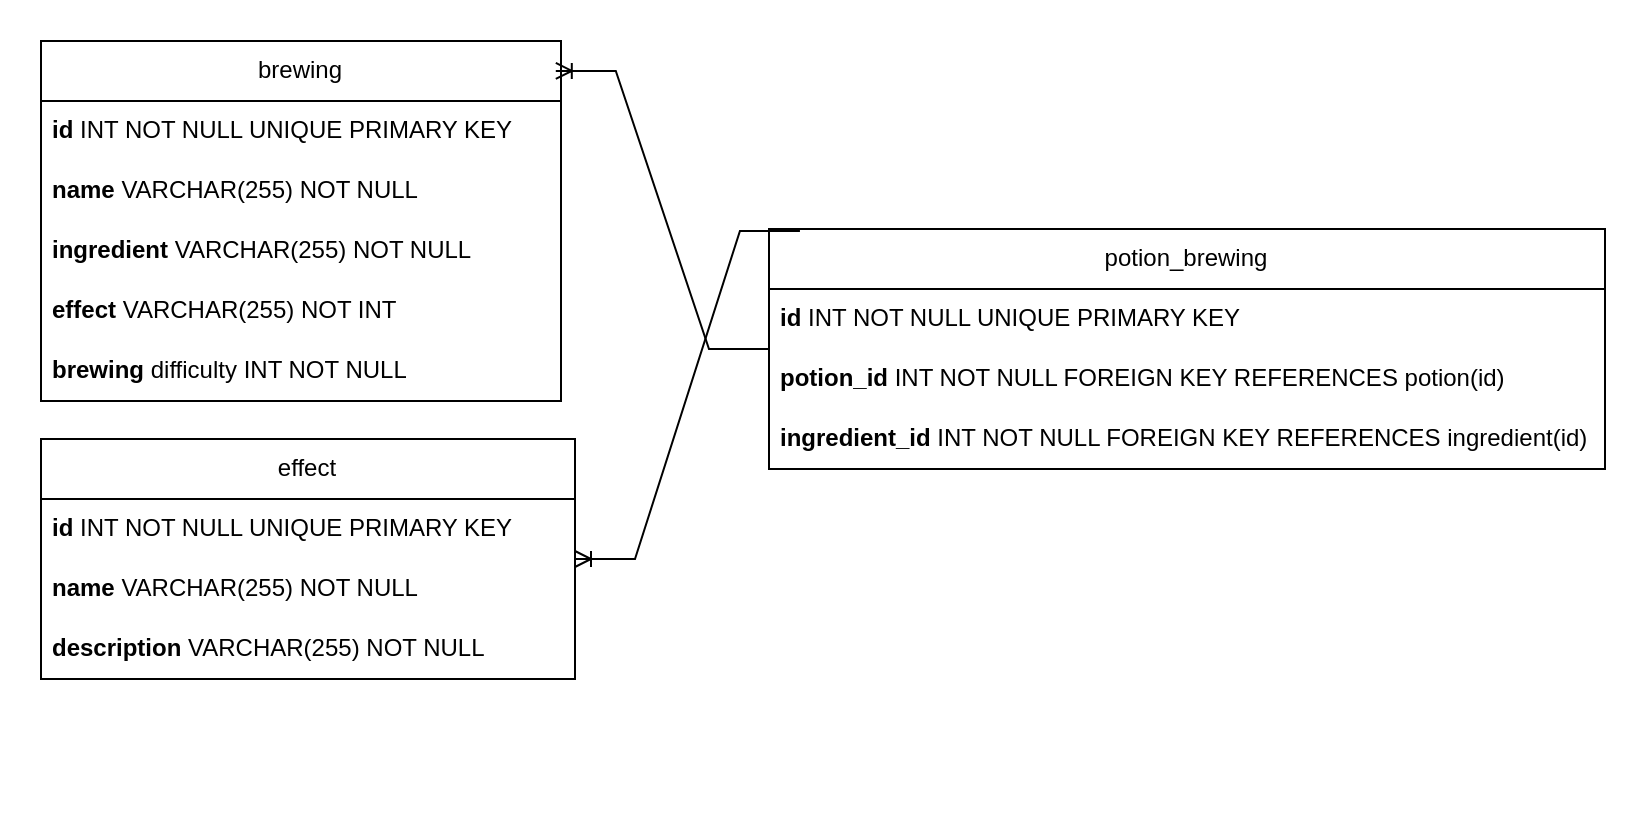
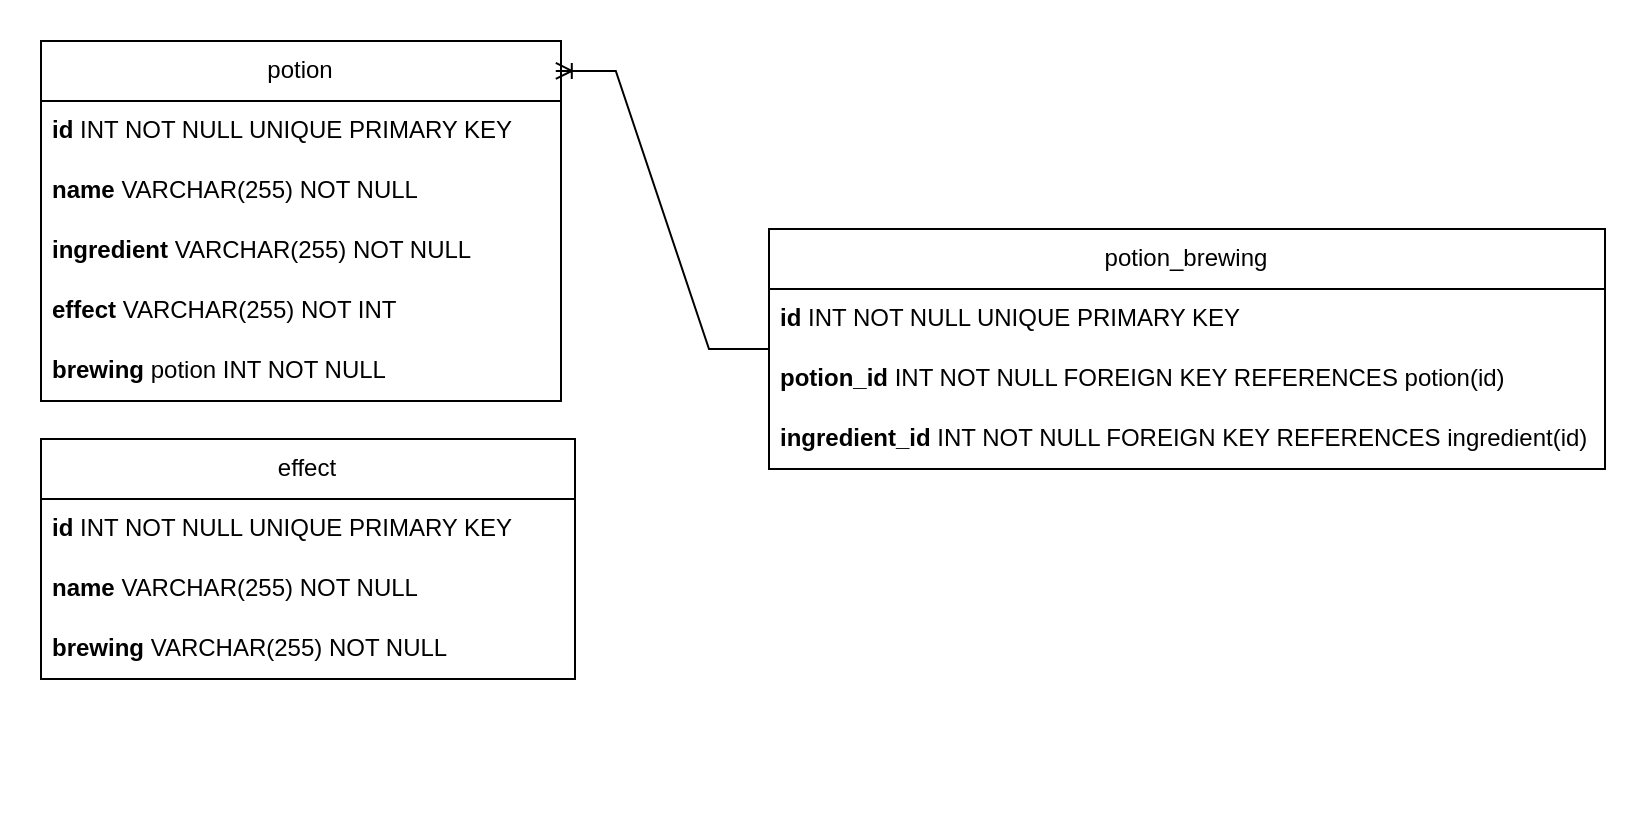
  <mxCell id="0" />
  <mxCell id="1" parent="0" />
- <mxCell id="2" value="brewing" style="swimlane;fontStyle=0;childLayout=stackLayout;horizontal=1;startSize=30;horizontalStack=0;resizeParent=1;resizeParentMax=0;resizeLast=0;collapsible=1;marginBottom=0;whiteSpace=wrap;html=1;" vertex="1" parent="1"><mxGeometry x="20" y="20" width="260" height="180" as="geometry"><mxRectangle x="130" y="360" width="60" height="30" as="alternateBounds" /></mxGeometry></mxCell>
+ <mxCell id="2" value="potion" style="swimlane;fontStyle=0;childLayout=stackLayout;horizontal=1;startSize=30;horizontalStack=0;resizeParent=1;resizeParentMax=0;resizeLast=0;collapsible=1;marginBottom=0;whiteSpace=wrap;html=1;" vertex="1" parent="1"><mxGeometry x="20" y="20" width="260" height="180" as="geometry"><mxRectangle x="130" y="360" width="60" height="30" as="alternateBounds" /></mxGeometry></mxCell>
  <mxCell id="3" value="&lt;b&gt;id&lt;/b&gt; INT NOT NULL UNIQUE PRIMARY KEY" style="text;strokeColor=none;fillColor=none;align=left;verticalAlign=middle;spacingLeft=4;spacingRight=4;overflow=hidden;points=[[0,0.5],[1,0.5]];portConstraint=eastwest;rotatable=0;whiteSpace=wrap;html=1;" vertex="1" parent="2"><mxGeometry y="30" width="260" height="30" as="geometry" /></mxCell>
  <mxCell id="4" value="&lt;b&gt;name&lt;/b&gt; VARCHAR(255) NOT NULL" style="text;strokeColor=none;fillColor=none;align=left;verticalAlign=middle;spacingLeft=4;spacingRight=4;overflow=hidden;points=[[0,0.5],[1,0.5]];portConstraint=eastwest;rotatable=0;whiteSpace=wrap;html=1;" vertex="1" parent="2"><mxGeometry y="60" width="260" height="30" as="geometry" /></mxCell>
  <mxCell id="5" value="&lt;b&gt;ingredient&lt;/b&gt; VARCHAR(255) NOT NULL" style="text;strokeColor=none;fillColor=none;align=left;verticalAlign=middle;spacingLeft=4;spacingRight=4;overflow=hidden;points=[[0,0.5],[1,0.5]];portConstraint=eastwest;rotatable=0;whiteSpace=wrap;html=1;" vertex="1" parent="2"><mxGeometry y="90" width="260" height="30" as="geometry" /></mxCell>
  <mxCell id="6" value="&lt;b&gt;effect&lt;/b&gt; VARCHAR(255) NOT INT" style="text;strokeColor=none;fillColor=none;align=left;verticalAlign=middle;spacingLeft=4;spacingRight=4;overflow=hidden;points=[[0,0.5],[1,0.5]];portConstraint=eastwest;rotatable=0;whiteSpace=wrap;html=1;" vertex="1" parent="2"><mxGeometry y="120" width="260" height="30" as="geometry" /></mxCell>
- <mxCell id="7" value="&lt;b&gt;brewing&lt;/b&gt; difficulty INT NOT NULL" style="text;strokeColor=none;fillColor=none;align=left;verticalAlign=middle;spacingLeft=4;spacingRight=4;overflow=hidden;points=[[0,0.5],[1,0.5]];portConstraint=eastwest;rotatable=0;whiteSpace=wrap;html=1;" vertex="1" parent="2"><mxGeometry y="150" width="260" height="30" as="geometry" /></mxCell>
+ <mxCell id="7" value="&lt;b&gt;brewing&lt;/b&gt; potion INT NOT NULL" style="text;strokeColor=none;fillColor=none;align=left;verticalAlign=middle;spacingLeft=4;spacingRight=4;overflow=hidden;points=[[0,0.5],[1,0.5]];portConstraint=eastwest;rotatable=0;whiteSpace=wrap;html=1;" vertex="1" parent="2"><mxGeometry y="150" width="260" height="30" as="geometry" /></mxCell>
  <mxCell id="8" value="potion_brewing" style="swimlane;fontStyle=0;childLayout=stackLayout;horizontal=1;startSize=30;horizontalStack=0;resizeParent=1;resizeParentMax=0;resizeLast=0;collapsible=1;marginBottom=0;whiteSpace=wrap;html=1;" vertex="1" parent="1"><mxGeometry x="384" y="114" width="418" height="120" as="geometry"><mxRectangle x="130" y="360" width="60" height="30" as="alternateBounds" /></mxGeometry></mxCell>
  <mxCell id="9" value="&lt;b&gt;id&lt;/b&gt; INT NOT NULL UNIQUE PRIMARY KEY" style="text;strokeColor=none;fillColor=none;align=left;verticalAlign=middle;spacingLeft=4;spacingRight=4;overflow=hidden;points=[[0,0.5],[1,0.5]];portConstraint=eastwest;rotatable=0;whiteSpace=wrap;html=1;" vertex="1" parent="8"><mxGeometry y="30" width="418" height="30" as="geometry" /></mxCell>
  <mxCell id="10" value="&lt;b&gt;potion_id&lt;/b&gt; INT NOT NULL FOREIGN KEY REFERENCES potion(id)" style="text;strokeColor=none;fillColor=none;align=left;verticalAlign=middle;spacingLeft=4;spacingRight=4;overflow=hidden;points=[[0,0.5],[1,0.5]];portConstraint=eastwest;rotatable=0;whiteSpace=wrap;html=1;" vertex="1" parent="8"><mxGeometry y="60" width="418" height="30" as="geometry" /></mxCell>
  <mxCell id="11" value="&lt;b&gt;ingredient_id&lt;/b&gt; INT NOT NULL FOREIGN KEY REFERENCES ingredient(id)" style="text;strokeColor=none;fillColor=none;align=left;verticalAlign=middle;spacingLeft=4;spacingRight=4;overflow=hidden;points=[[0,0.5],[1,0.5]];portConstraint=eastwest;rotatable=0;whiteSpace=wrap;html=1;" vertex="1" parent="8"><mxGeometry y="90" width="418" height="30" as="geometry" /></mxCell>
  <mxCell id="12" value="effect" style="swimlane;fontStyle=0;childLayout=stackLayout;horizontal=1;startSize=30;horizontalStack=0;resizeParent=1;resizeParentMax=0;resizeLast=0;collapsible=1;marginBottom=0;whiteSpace=wrap;html=1;" vertex="1" parent="1"><mxGeometry x="20" y="219" width="267" height="120" as="geometry"><mxRectangle x="130" y="360" width="60" height="30" as="alternateBounds" /></mxGeometry></mxCell>
  <mxCell id="13" value="&lt;b&gt;id&lt;/b&gt; INT NOT NULL UNIQUE PRIMARY KEY" style="text;strokeColor=none;fillColor=none;align=left;verticalAlign=middle;spacingLeft=4;spacingRight=4;overflow=hidden;points=[[0,0.5],[1,0.5]];portConstraint=eastwest;rotatable=0;whiteSpace=wrap;html=1;" vertex="1" parent="12"><mxGeometry y="30" width="267" height="30" as="geometry" /></mxCell>
  <mxCell id="14" value="&lt;b&gt;name&lt;/b&gt; VARCHAR(255) NOT NULL" style="text;strokeColor=none;fillColor=none;align=left;verticalAlign=middle;spacingLeft=4;spacingRight=4;overflow=hidden;points=[[0,0.5],[1,0.5]];portConstraint=eastwest;rotatable=0;whiteSpace=wrap;html=1;" vertex="1" parent="12"><mxGeometry y="60" width="267" height="30" as="geometry" /></mxCell>
- <mxCell id="15" value="&lt;b&gt;description&lt;/b&gt; VARCHAR(255) NOT NULL" style="text;strokeColor=none;fillColor=none;align=left;verticalAlign=middle;spacingLeft=4;spacingRight=4;overflow=hidden;points=[[0,0.5],[1,0.5]];portConstraint=eastwest;rotatable=0;whiteSpace=wrap;html=1;" vertex="1" parent="12"><mxGeometry y="90" width="267" height="30" as="geometry" /></mxCell>
+ <mxCell id="15" value="&lt;b&gt;brewing&lt;/b&gt; VARCHAR(255) NOT NULL" style="text;strokeColor=none;fillColor=none;align=left;verticalAlign=middle;spacingLeft=4;spacingRight=4;overflow=hidden;points=[[0,0.5],[1,0.5]];portConstraint=eastwest;rotatable=0;whiteSpace=wrap;html=1;" vertex="1" parent="12"><mxGeometry y="90" width="267" height="30" as="geometry" /></mxCell>
  <mxCell id="16" value="" style="edgeStyle=entityRelationEdgeStyle;fontSize=12;html=1;endArrow=ERoneToMany;rounded=0;entryX=0.99;entryY=0.083;entryDx=0;entryDy=0;entryPerimeter=0;" edge="1" parent="1" source="8" target="2"><mxGeometry width="100" height="100" relative="1" as="geometry"><mxPoint x="381" y="275" as="sourcePoint" /><mxPoint x="481" y="175" as="targetPoint" /></mxGeometry></mxCell>
- <mxCell id="17" value="" style="edgeStyle=entityRelationEdgeStyle;fontSize=12;html=1;endArrow=ERoneToMany;rounded=0;exitX=0.037;exitY=0.008;exitDx=0;exitDy=0;exitPerimeter=0;" edge="1" parent="1" source="8" target="12"><mxGeometry width="100" height="100" relative="1" as="geometry"><mxPoint x="381" y="275" as="sourcePoint" /><mxPoint x="105" y="377" as="targetPoint" /><Array as="points"><mxPoint x="130" y="373" /><mxPoint x="178" y="391" /></Array></mxGeometry></mxCell>
